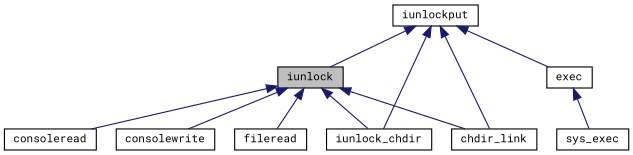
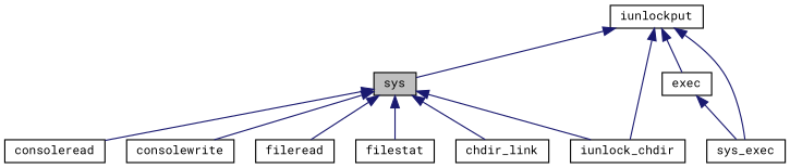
  digraph {
    fontname="Roboto Mono"
    rankdir=TB
    node [color=black fillcolor=white fontname="Roboto Mono" fontsize=10 shape=record style=filled]
    edge [color=midnightblue dir=back fontname="Roboto Mono" fontsize=10 labelfontname=Helvetica labelfontsize=10 style=solid]
-   n1 [fillcolor=grey75 fontcolor=black height=0.2 label=iunlock width=0.4]
+   n1 [fillcolor=grey75 fontcolor=black height=0.2 label=sys width=0.4]
    n2 [height=0.2 label=consoleread width=0.4]
    n3 [height=0.2 label=consolewrite width=0.4]
    n4 [height=0.2 label=fileread width=0.4]
+   n5 [height=0.2 label=filestat width=0.4]
    n6 [height=0.2 label=iunlock_chdir width=0.4]
    n7 [height=0.2 label=chdir_link width=0.4]
    n8 [height=0.2 label=iunlockput width=0.4]
    n9 [height=0.2 label=exec width=0.4]
    n10 [height=0.2 label=sys_exec width=0.4]
    n1 -> n2
    n1 -> n3
    n1 -> n4
+   n1 -> n5
    n1 -> n6
    n1 -> n7
    n8 -> n1
    n8 -> n6
-   n8 -> n7
+   n8 -> n10
    n8 -> n9
    n9 -> n10
  }
